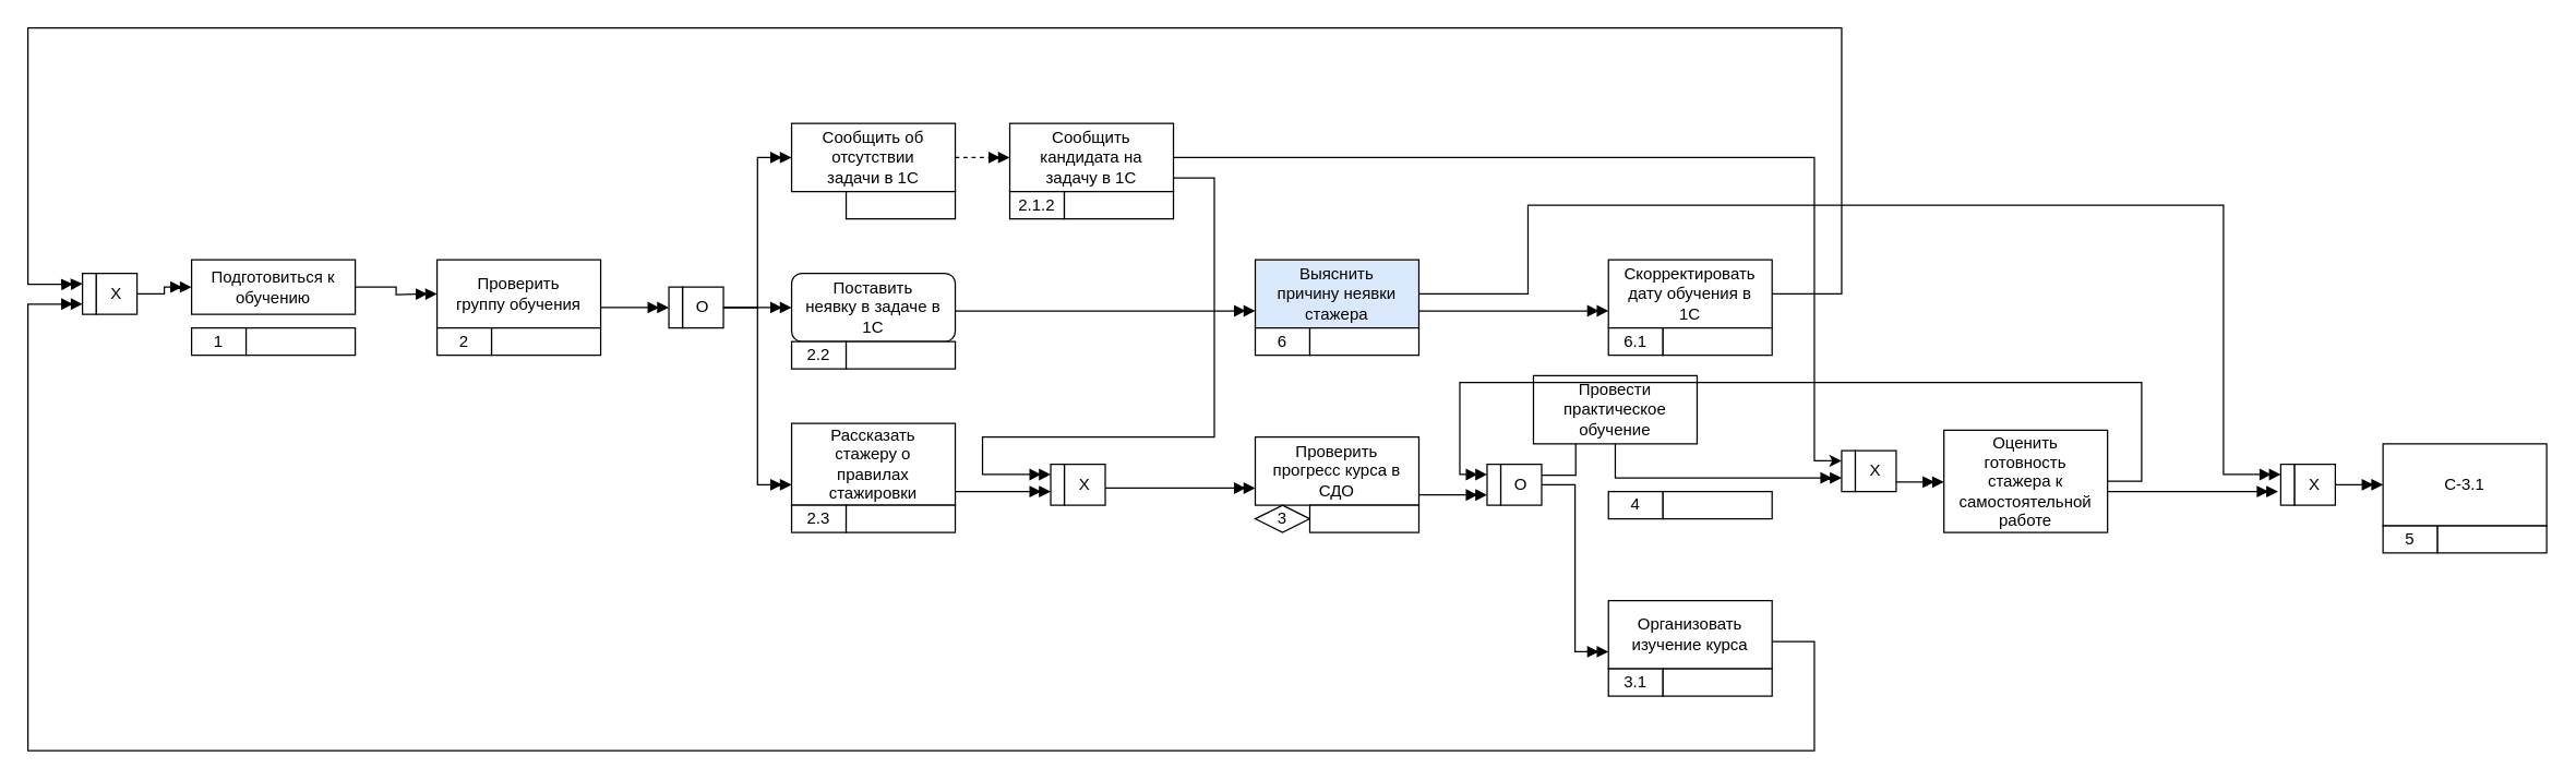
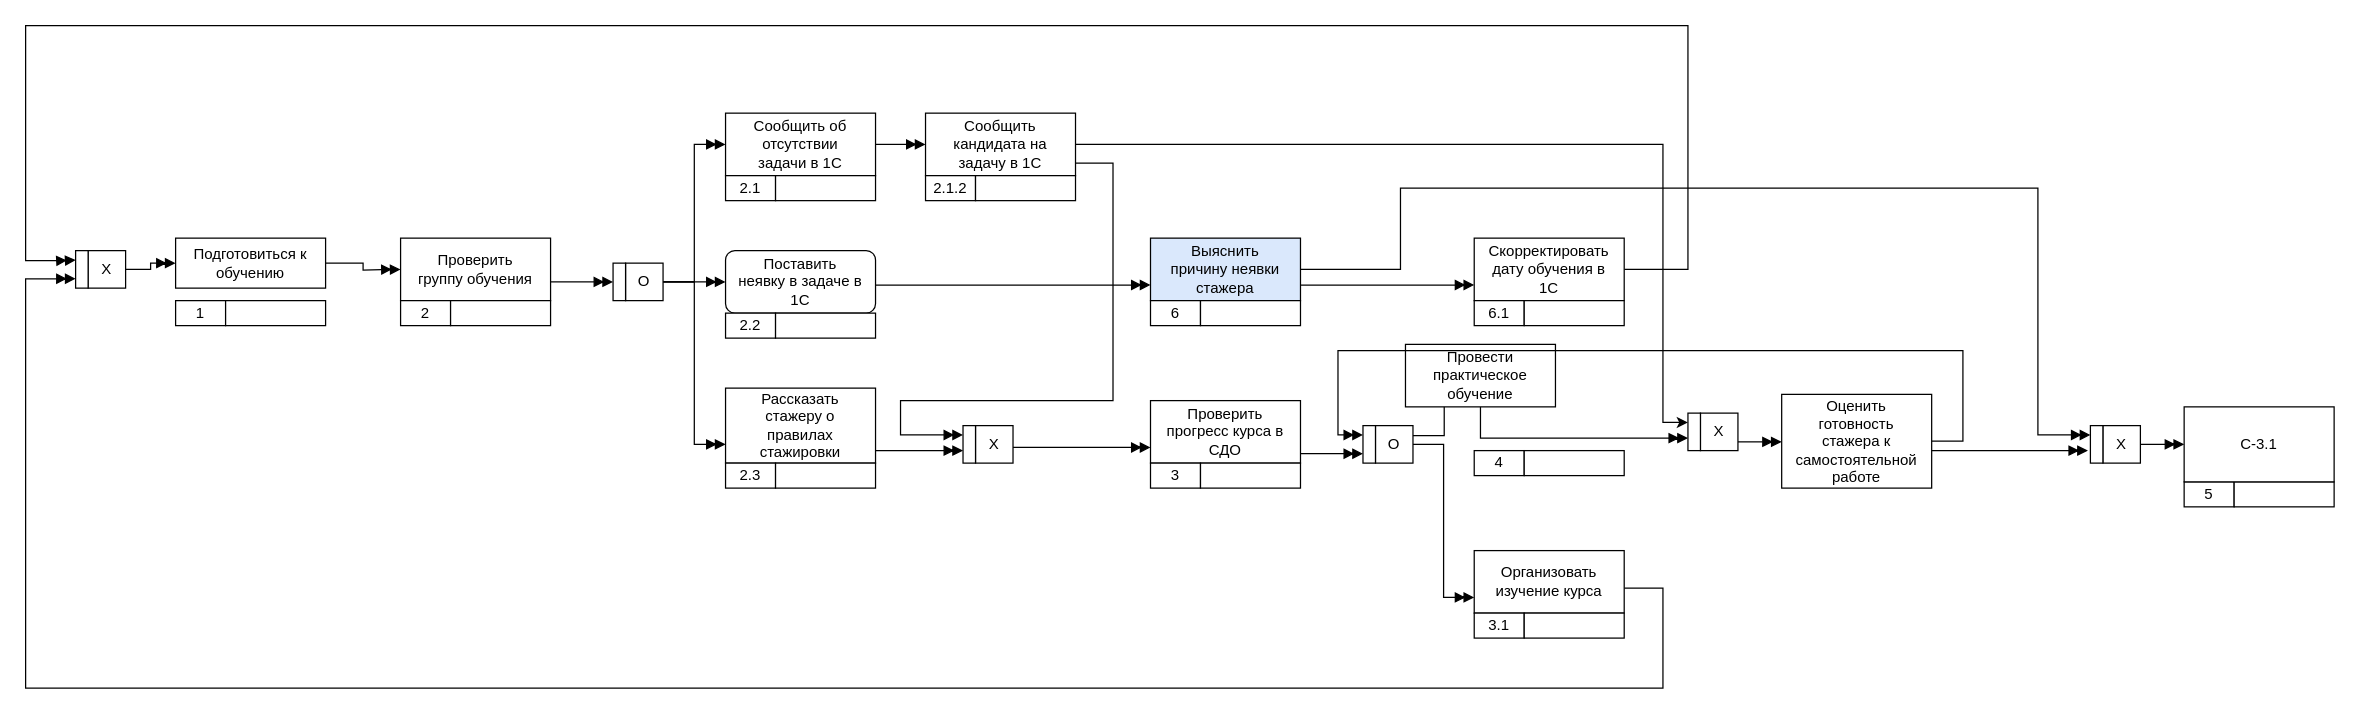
  <mxCell id="0" />
  <mxCell id="1" parent="0" />
  <mxCell id="2" value="" style="edgeStyle=orthogonalEdgeStyle;rounded=0;orthogonalLoop=1;jettySize=auto;html=1;endArrow=doubleBlock;endFill=1;" parent="1" source="3" edge="1"><mxGeometry relative="1" as="geometry"><mxPoint x="320" y="215" as="targetPoint" /></mxGeometry></mxCell>
  <mxCell id="3" value="&#10;&#10;Подготовиться к&#10;обучению&#10;&#10;" style="rounded=0;whiteSpace=wrap;html=1;" parent="1" vertex="1"><mxGeometry x="140" y="190" width="120" height="40" as="geometry" /></mxCell>
  <mxCell id="4" value="1" style="rounded=0;whiteSpace=wrap;html=1;" parent="1" vertex="1"><mxGeometry x="140" y="240" width="40" height="20" as="geometry" /></mxCell>
  <mxCell id="5" value="" style="rounded=0;whiteSpace=wrap;html=1;" parent="1" vertex="1"><mxGeometry x="180" y="240" width="80" height="20" as="geometry" /></mxCell>
  <mxCell id="6" value="" style="edgeStyle=orthogonalEdgeStyle;rounded=0;orthogonalLoop=1;jettySize=auto;html=1;entryX=0;entryY=0.5;entryDx=0;entryDy=0;endArrow=doubleBlock;endFill=1;" parent="1" source="7" target="14" edge="1"><mxGeometry relative="1" as="geometry"><mxPoint x="520" y="215" as="targetPoint" /><Array as="points"><mxPoint x="450" y="225" /><mxPoint x="450" y="225" /></Array></mxGeometry></mxCell>
  <mxCell id="7" value="&#10;&#10;Проверить&#10;группу обучения&#10;&#10;" style="rounded=0;whiteSpace=wrap;html=1;" parent="1" vertex="1"><mxGeometry x="320" y="190" width="120" height="50" as="geometry" /></mxCell>
  <mxCell id="8" value="2" style="rounded=0;whiteSpace=wrap;html=1;" parent="1" vertex="1"><mxGeometry x="320" y="240" width="40" height="20" as="geometry" /></mxCell>
  <mxCell id="9" value="" style="rounded=0;whiteSpace=wrap;html=1;" parent="1" vertex="1"><mxGeometry x="360" y="240" width="80" height="20" as="geometry" /></mxCell>
  <mxCell id="10" value="" style="edgeStyle=orthogonalEdgeStyle;rounded=0;orthogonalLoop=1;jettySize=auto;html=1;entryX=0;entryY=0.5;entryDx=0;entryDy=0;endArrow=doubleBlock;endFill=1;" parent="1" source="13" target="16" edge="1"><mxGeometry relative="1" as="geometry" /></mxCell>
  <mxCell id="11" value="" style="edgeStyle=orthogonalEdgeStyle;rounded=0;orthogonalLoop=1;jettySize=auto;html=1;entryX=0;entryY=0.5;entryDx=0;entryDy=0;endArrow=doubleBlock;endFill=1;" parent="1" source="13" target="20" edge="1"><mxGeometry relative="1" as="geometry"><mxPoint x="565" y="225" as="targetPoint" /></mxGeometry></mxCell>
  <mxCell id="12" value="" style="edgeStyle=orthogonalEdgeStyle;rounded=0;orthogonalLoop=1;jettySize=auto;html=1;entryX=0;entryY=0.75;entryDx=0;entryDy=0;endArrow=doubleBlock;endFill=1;" parent="1" source="13" target="24" edge="1"><mxGeometry relative="1" as="geometry"><mxPoint x="515" y="460" as="targetPoint" /></mxGeometry></mxCell>
  <mxCell id="13" value="O" style="rounded=0;whiteSpace=wrap;html=1;" parent="1" vertex="1"><mxGeometry x="500" y="210" width="30" height="30" as="geometry" /></mxCell>
  <mxCell id="14" value="" style="rounded=0;whiteSpace=wrap;html=1;" parent="1" vertex="1"><mxGeometry x="490" y="210" width="10" height="30" as="geometry" /></mxCell>
- <mxCell id="15" value="" style="edgeStyle=orthogonalEdgeStyle;rounded=0;orthogonalLoop=1;jettySize=auto;html=1;entryX=0;entryY=0.5;entryDx=0;entryDy=0;endArrow=doubleBlock;endFill=1;dashed=1;" parent="1" source="16" target="29" edge="1"><mxGeometry relative="1" as="geometry" /></mxCell>
+ <mxCell id="15" value="" style="edgeStyle=orthogonalEdgeStyle;rounded=0;orthogonalLoop=1;jettySize=auto;html=1;entryX=0;entryY=0.5;entryDx=0;entryDy=0;endArrow=doubleBlock;endFill=1;" parent="1" source="16" target="29" edge="1"><mxGeometry relative="1" as="geometry" /></mxCell>
  <mxCell id="16" value="&#10;&#10;Сообщить об&#10;отсутствии&#10;задачи в 1С&#10;&#10;" style="rounded=0;whiteSpace=wrap;html=1;" parent="1" vertex="1"><mxGeometry x="580" y="90" width="120" height="50" as="geometry" /></mxCell>
+ <mxCell id="17" value="2.1" style="rounded=0;whiteSpace=wrap;html=1;" parent="1" vertex="1"><mxGeometry x="580" y="140" width="40" height="20" as="geometry" /></mxCell>
  <mxCell id="18" value="" style="rounded=0;whiteSpace=wrap;html=1;" parent="1" vertex="1"><mxGeometry x="620" y="140" width="80" height="20" as="geometry" /></mxCell>
  <mxCell id="19" value="" style="edgeStyle=orthogonalEdgeStyle;rounded=0;orthogonalLoop=1;jettySize=auto;html=1;entryX=0;entryY=0.75;entryDx=0;entryDy=0;endArrow=doubleBlock;endFill=1;" parent="1" source="20" target="34" edge="1"><mxGeometry relative="1" as="geometry"><mxPoint x="740" y="225" as="targetPoint" /><Array as="points"><mxPoint x="810" y="228" /></Array></mxGeometry></mxCell>
  <mxCell id="20" value="&#10;&#10;Поставить&#10;неявку в задаче в&#10;1С&#10;&#10;" style="whiteSpace=wrap;html=1;rounded=1;" parent="1" vertex="1"><mxGeometry x="580" y="200" width="120" height="50" as="geometry" /></mxCell>
  <mxCell id="21" value="2.2" style="rounded=0;whiteSpace=wrap;html=1;" parent="1" vertex="1"><mxGeometry x="580" y="250" width="40" height="20" as="geometry" /></mxCell>
  <mxCell id="22" value="" style="rounded=0;whiteSpace=wrap;html=1;" parent="1" vertex="1"><mxGeometry x="620" y="250" width="80" height="20" as="geometry" /></mxCell>
  <mxCell id="23" value="" style="edgeStyle=orthogonalEdgeStyle;rounded=0;orthogonalLoop=1;jettySize=auto;html=1;endArrow=doubleBlock;endFill=1;" parent="1" source="24" target="39" edge="1"><mxGeometry relative="1" as="geometry"><Array as="points"><mxPoint x="720" y="360" /><mxPoint x="720" y="360" /></Array></mxGeometry></mxCell>
  <mxCell id="24" value="&#10;&#10;Рассказать&#10;стажеру о&#10;правилах&#10;стажировки&#10;&#10;" style="rounded=0;whiteSpace=wrap;html=1;" parent="1" vertex="1"><mxGeometry x="580" y="310" width="120" height="60" as="geometry" /></mxCell>
  <mxCell id="25" value="2.3" style="rounded=0;whiteSpace=wrap;html=1;" parent="1" vertex="1"><mxGeometry x="580" y="370" width="40" height="20" as="geometry" /></mxCell>
  <mxCell id="26" value="" style="rounded=0;whiteSpace=wrap;html=1;" parent="1" vertex="1"><mxGeometry x="620" y="370" width="80" height="20" as="geometry" /></mxCell>
  <mxCell id="27" value="" style="edgeStyle=orthogonalEdgeStyle;rounded=0;orthogonalLoop=1;jettySize=auto;html=1;entryX=0;entryY=0.25;entryDx=0;entryDy=0;endArrow=doubleBlock;endFill=1;" parent="1" source="29" target="39" edge="1"><mxGeometry relative="1" as="geometry"><mxPoint x="940" y="115" as="targetPoint" /><Array as="points"><mxPoint x="890" y="130" /><mxPoint x="890" y="320" /><mxPoint x="720" y="320" /><mxPoint x="720" y="348" /></Array></mxGeometry></mxCell>
  <mxCell id="28" value="" style="edgeStyle=orthogonalEdgeStyle;rounded=0;orthogonalLoop=1;jettySize=auto;html=1;entryX=0;entryY=0.25;entryDx=0;entryDy=0;" parent="1" source="29" target="62" edge="1"><mxGeometry relative="1" as="geometry"><mxPoint x="1340" y="170" as="targetPoint" /><Array as="points"><mxPoint x="1330" y="115" /><mxPoint x="1330" y="338" /></Array></mxGeometry></mxCell>
  <mxCell id="29" value="&#10;&#10;Сообщить&#10;кандидата на&#10;задачу в 1С&#10;&#10;" style="rounded=0;whiteSpace=wrap;html=1;" parent="1" vertex="1"><mxGeometry x="740" y="90" width="120" height="50" as="geometry" /></mxCell>
  <mxCell id="30" value="2.1.2" style="rounded=0;whiteSpace=wrap;html=1;" parent="1" vertex="1"><mxGeometry x="740" y="140" width="40" height="20" as="geometry" /></mxCell>
  <mxCell id="31" value="" style="rounded=0;whiteSpace=wrap;html=1;" parent="1" vertex="1"><mxGeometry x="780" y="140" width="80" height="20" as="geometry" /></mxCell>
  <mxCell id="32" value="" style="edgeStyle=orthogonalEdgeStyle;rounded=0;orthogonalLoop=1;jettySize=auto;html=1;entryX=0;entryY=0.75;entryDx=0;entryDy=0;endArrow=doubleBlock;endFill=1;" parent="1" source="34" target="57" edge="1"><mxGeometry relative="1" as="geometry"><mxPoint x="1120" y="215" as="targetPoint" /><Array as="points"><mxPoint x="1120" y="228" /></Array></mxGeometry></mxCell>
  <mxCell id="33" value="" style="edgeStyle=orthogonalEdgeStyle;rounded=0;orthogonalLoop=1;jettySize=auto;html=1;endArrow=doubleBlock;endFill=1;entryX=0;entryY=0.25;entryDx=0;entryDy=0;" edge="1" parent="1" source="34" target="73"><mxGeometry relative="1" as="geometry"><mxPoint x="1120" y="215" as="targetPoint" /><Array as="points"><mxPoint x="1120" y="215" /><mxPoint x="1120" y="150" /><mxPoint x="1630" y="150" /><mxPoint x="1630" y="348" /></Array></mxGeometry></mxCell>
  <mxCell id="34" value="&#10;&#10;Выяснить&#10;причину неявки&#10;стажера&#10;&#10;" style="rounded=0;whiteSpace=wrap;html=1;fillColor=#dae8fc;" parent="1" vertex="1"><mxGeometry x="920" y="190" width="120" height="50" as="geometry" /></mxCell>
  <mxCell id="35" value="6" style="rounded=0;whiteSpace=wrap;html=1;" parent="1" vertex="1"><mxGeometry x="920" y="240" width="40" height="20" as="geometry" /></mxCell>
  <mxCell id="36" value="" style="rounded=0;whiteSpace=wrap;html=1;" parent="1" vertex="1"><mxGeometry x="960" y="240" width="80" height="20" as="geometry" /></mxCell>
  <mxCell id="37" value="" style="edgeStyle=orthogonalEdgeStyle;rounded=0;orthogonalLoop=1;jettySize=auto;html=1;entryX=0;entryY=0.75;entryDx=0;entryDy=0;endArrow=doubleBlock;endFill=1;" parent="1" source="38" target="41" edge="1"><mxGeometry relative="1" as="geometry"><Array as="points"><mxPoint x="865" y="358" /></Array></mxGeometry></mxCell>
  <mxCell id="38" value="X" style="rounded=0;whiteSpace=wrap;html=1;" parent="1" vertex="1"><mxGeometry x="780" y="340" width="30" height="30" as="geometry" /></mxCell>
  <mxCell id="39" value="" style="rounded=0;whiteSpace=wrap;html=1;" parent="1" vertex="1"><mxGeometry x="770" y="340" width="10" height="30" as="geometry" /></mxCell>
  <mxCell id="40" value="" style="edgeStyle=orthogonalEdgeStyle;rounded=0;orthogonalLoop=1;jettySize=auto;html=1;entryX=0;entryY=0.75;entryDx=0;entryDy=0;endArrow=doubleBlock;endFill=1;" parent="1" source="41" target="47" edge="1"><mxGeometry relative="1" as="geometry"><mxPoint x="1120" y="345" as="targetPoint" /><Array as="points"><mxPoint x="1050" y="363" /></Array></mxGeometry></mxCell>
  <mxCell id="41" value="&#10;&#10;Проверить&#10;прогресс курса в&#10;СДО&#10;&#10;" style="rounded=0;whiteSpace=wrap;html=1;" parent="1" vertex="1"><mxGeometry x="920" y="320" width="120" height="50" as="geometry" /></mxCell>
- <mxCell id="42" value="3" style="rhombus;whiteSpace=wrap;html=1;" parent="1" vertex="1"><mxGeometry x="920" y="370" width="40" height="20" as="geometry" /></mxCell>
+ <mxCell id="42" value="3" style="rounded=0;whiteSpace=wrap;html=1;" parent="1" vertex="1"><mxGeometry x="920" y="370" width="40" height="20" as="geometry" /></mxCell>
  <mxCell id="43" value="" style="rounded=0;whiteSpace=wrap;html=1;" parent="1" vertex="1"><mxGeometry x="960" y="370" width="80" height="20" as="geometry" /></mxCell>
  <mxCell id="44" value="" style="edgeStyle=orthogonalEdgeStyle;rounded=0;orthogonalLoop=1;jettySize=auto;html=1;entryX=0;entryY=0.75;entryDx=0;entryDy=0;endArrow=doubleBlock;endFill=1;" parent="1" source="46" target="49" edge="1"><mxGeometry relative="1" as="geometry"><mxPoint x="1165" y="355" as="targetPoint" /><Array as="points"><mxPoint x="1155" y="348" /></Array></mxGeometry></mxCell>
  <mxCell id="45" value="" style="edgeStyle=orthogonalEdgeStyle;rounded=0;orthogonalLoop=1;jettySize=auto;html=1;entryX=0;entryY=0.75;entryDx=0;entryDy=0;endArrow=doubleBlock;endFill=1;" parent="1" source="46" target="53" edge="1"><mxGeometry relative="1" as="geometry"><mxPoint x="1165" y="355" as="targetPoint" /></mxGeometry></mxCell>
  <mxCell id="46" value="O" style="rounded=0;whiteSpace=wrap;html=1;" parent="1" vertex="1"><mxGeometry x="1100" y="340" width="30" height="30" as="geometry" /></mxCell>
  <mxCell id="47" value="" style="rounded=0;whiteSpace=wrap;html=1;" parent="1" vertex="1"><mxGeometry x="1090" y="340" width="10" height="30" as="geometry" /></mxCell>
  <mxCell id="48" value="" style="edgeStyle=orthogonalEdgeStyle;rounded=0;orthogonalLoop=1;jettySize=auto;html=1;endArrow=doubleBlock;endFill=1;" parent="1" source="49" target="62" edge="1"><mxGeometry relative="1" as="geometry"><Array as="points"><mxPoint x="1320" y="350" /><mxPoint x="1320" y="350" /></Array></mxGeometry></mxCell>
  <mxCell id="49" value="&#10;&#10;Провести&#10;практическое&#10;обучение&#10;&#10;" style="rounded=0;whiteSpace=wrap;html=1;" parent="1" vertex="1"><mxGeometry x="1124" y="275" width="120" height="50" as="geometry" /></mxCell>
  <mxCell id="50" value="4" style="rounded=0;whiteSpace=wrap;html=1;" parent="1" vertex="1"><mxGeometry x="1179" y="360" width="40" height="20" as="geometry" /></mxCell>
  <mxCell id="51" value="" style="rounded=0;whiteSpace=wrap;html=1;" parent="1" vertex="1"><mxGeometry x="1219" y="360" width="80" height="20" as="geometry" /></mxCell>
  <mxCell id="52" value="" style="edgeStyle=orthogonalEdgeStyle;rounded=0;orthogonalLoop=1;jettySize=auto;html=1;entryX=0;entryY=0.75;entryDx=0;entryDy=0;endArrow=doubleBlock;endFill=1;" edge="1" parent="1" source="53" target="70"><mxGeometry relative="1" as="geometry"><mxPoint x="12" y="230" as="targetPoint" /><Array as="points"><mxPoint x="1330" y="470" /><mxPoint x="1330" y="550" /><mxPoint x="20" y="550" /><mxPoint x="20" y="223" /></Array></mxGeometry></mxCell>
  <mxCell id="53" value="&#10;&#10;Организовать&#10;изучение курса&#10;&#10;" style="rounded=0;whiteSpace=wrap;html=1;" parent="1" vertex="1"><mxGeometry x="1179" y="440" width="120" height="50" as="geometry" /></mxCell>
  <mxCell id="54" value="3.1" style="rounded=0;whiteSpace=wrap;html=1;" parent="1" vertex="1"><mxGeometry x="1179" y="490" width="40" height="20" as="geometry" /></mxCell>
  <mxCell id="55" value="" style="rounded=0;whiteSpace=wrap;html=1;" parent="1" vertex="1"><mxGeometry x="1219" y="490" width="80" height="20" as="geometry" /></mxCell>
  <mxCell id="56" value="" style="edgeStyle=orthogonalEdgeStyle;rounded=0;orthogonalLoop=1;jettySize=auto;html=1;entryX=0;entryY=0.25;entryDx=0;entryDy=0;endArrow=doubleBlock;endFill=1;" parent="1" source="57" target="70" edge="1"><mxGeometry relative="1" as="geometry"><mxPoint x="1379" y="215" as="targetPoint" /><Array as="points"><mxPoint x="1350" y="215" /><mxPoint x="1350" y="20" /><mxPoint x="20" y="20" /><mxPoint x="20" y="208" /><mxPoint x="50" y="208" /></Array></mxGeometry></mxCell>
  <mxCell id="57" value="Скорректировать&lt;br&gt;дату обучения в&lt;br&gt;1С" style="rounded=0;whiteSpace=wrap;html=1;" parent="1" vertex="1"><mxGeometry x="1179" y="190" width="120" height="50" as="geometry" /></mxCell>
  <mxCell id="58" value="6.1" style="rounded=0;whiteSpace=wrap;html=1;" parent="1" vertex="1"><mxGeometry x="1179" y="240" width="40" height="20" as="geometry" /></mxCell>
  <mxCell id="59" value="" style="rounded=0;whiteSpace=wrap;html=1;" parent="1" vertex="1"><mxGeometry x="1219" y="240" width="80" height="20" as="geometry" /></mxCell>
  <mxCell id="60" value="" style="edgeStyle=orthogonalEdgeStyle;rounded=0;orthogonalLoop=1;jettySize=auto;html=1;endArrow=doubleBlock;endFill=1;" parent="1" source="61" target="65" edge="1"><mxGeometry relative="1" as="geometry"><Array as="points"><mxPoint x="1400" y="353" /><mxPoint x="1400" y="353" /></Array></mxGeometry></mxCell>
  <mxCell id="61" value="X" style="rounded=0;whiteSpace=wrap;html=1;" parent="1" vertex="1"><mxGeometry x="1360" y="330" width="30" height="30" as="geometry" /></mxCell>
  <mxCell id="62" value="" style="rounded=0;whiteSpace=wrap;html=1;" parent="1" vertex="1"><mxGeometry x="1350" y="330" width="10" height="30" as="geometry" /></mxCell>
  <mxCell id="63" value="" style="edgeStyle=orthogonalEdgeStyle;rounded=0;orthogonalLoop=1;jettySize=auto;html=1;entryX=0;entryY=0.25;entryDx=0;entryDy=0;endArrow=doubleBlock;endFill=1;" parent="1" source="65" target="47" edge="1"><mxGeometry relative="1" as="geometry"><mxPoint x="1625" y="352.5" as="targetPoint" /><Array as="points"><mxPoint x="1570" y="353" /><mxPoint x="1570" y="280" /><mxPoint x="1070" y="280" /><mxPoint x="1070" y="348" /></Array></mxGeometry></mxCell>
  <mxCell id="64" value="" style="edgeStyle=orthogonalEdgeStyle;rounded=0;orthogonalLoop=1;jettySize=auto;html=1;endArrow=doubleBlock;endFill=1;" edge="1" parent="1" source="65"><mxGeometry relative="1" as="geometry"><mxPoint x="1670" y="360" as="targetPoint" /><Array as="points"><mxPoint x="1640" y="360" /></Array></mxGeometry></mxCell>
  <mxCell id="65" value="&#10;&#10;Оценить&#10;готовность&#10;стажера к&#10;самостоятельной&#10;работе&#10;&#10;" style="whiteSpace=wrap;html=1;rounded=0;" parent="1" vertex="1"><mxGeometry x="1425" y="315" width="120" height="75" as="geometry" /></mxCell>
  <mxCell id="66" value="5" style="rounded=0;whiteSpace=wrap;html=1;" vertex="1" parent="1"><mxGeometry x="1747" y="385" width="40" height="20" as="geometry" /></mxCell>
  <mxCell id="67" value="" style="rounded=0;whiteSpace=wrap;html=1;" vertex="1" parent="1"><mxGeometry x="1787" y="385" width="80" height="20" as="geometry" /></mxCell>
  <mxCell id="68" value="" style="edgeStyle=orthogonalEdgeStyle;rounded=0;orthogonalLoop=1;jettySize=auto;html=1;endArrow=doubleBlock;endFill=1;entryX=0;entryY=0.5;entryDx=0;entryDy=0;" edge="1" parent="1" source="69" target="3"><mxGeometry relative="1" as="geometry"><mxPoint x="135" y="215" as="targetPoint" /></mxGeometry></mxCell>
  <mxCell id="69" value="X" style="rounded=0;whiteSpace=wrap;html=1;" vertex="1" parent="1"><mxGeometry x="70" y="200" width="30" height="30" as="geometry" /></mxCell>
  <mxCell id="70" value="" style="rounded=0;whiteSpace=wrap;html=1;" vertex="1" parent="1"><mxGeometry y="200" width="10" height="30" as="geometry" x="60" /></mxCell>
  <mxCell id="71" value="" style="edgeStyle=orthogonalEdgeStyle;rounded=0;orthogonalLoop=1;jettySize=auto;html=1;endArrow=doubleBlock;endFill=1;" edge="1" parent="1" source="72" target="74"><mxGeometry relative="1" as="geometry" /></mxCell>
  <mxCell id="72" value="X" style="rounded=0;whiteSpace=wrap;html=1;" vertex="1" parent="1"><mxGeometry x="1682" y="340" width="30" height="30" as="geometry" /></mxCell>
  <mxCell id="73" value="" style="rounded=0;whiteSpace=wrap;html=1;" vertex="1" parent="1"><mxGeometry x="1672" y="340" width="10" height="30" as="geometry" /></mxCell>
  <mxCell id="74" value="С-3.1" style="whiteSpace=wrap;html=1;rounded=0;" vertex="1" parent="1"><mxGeometry x="1747" y="325" width="120" height="60" as="geometry" /></mxCell>
